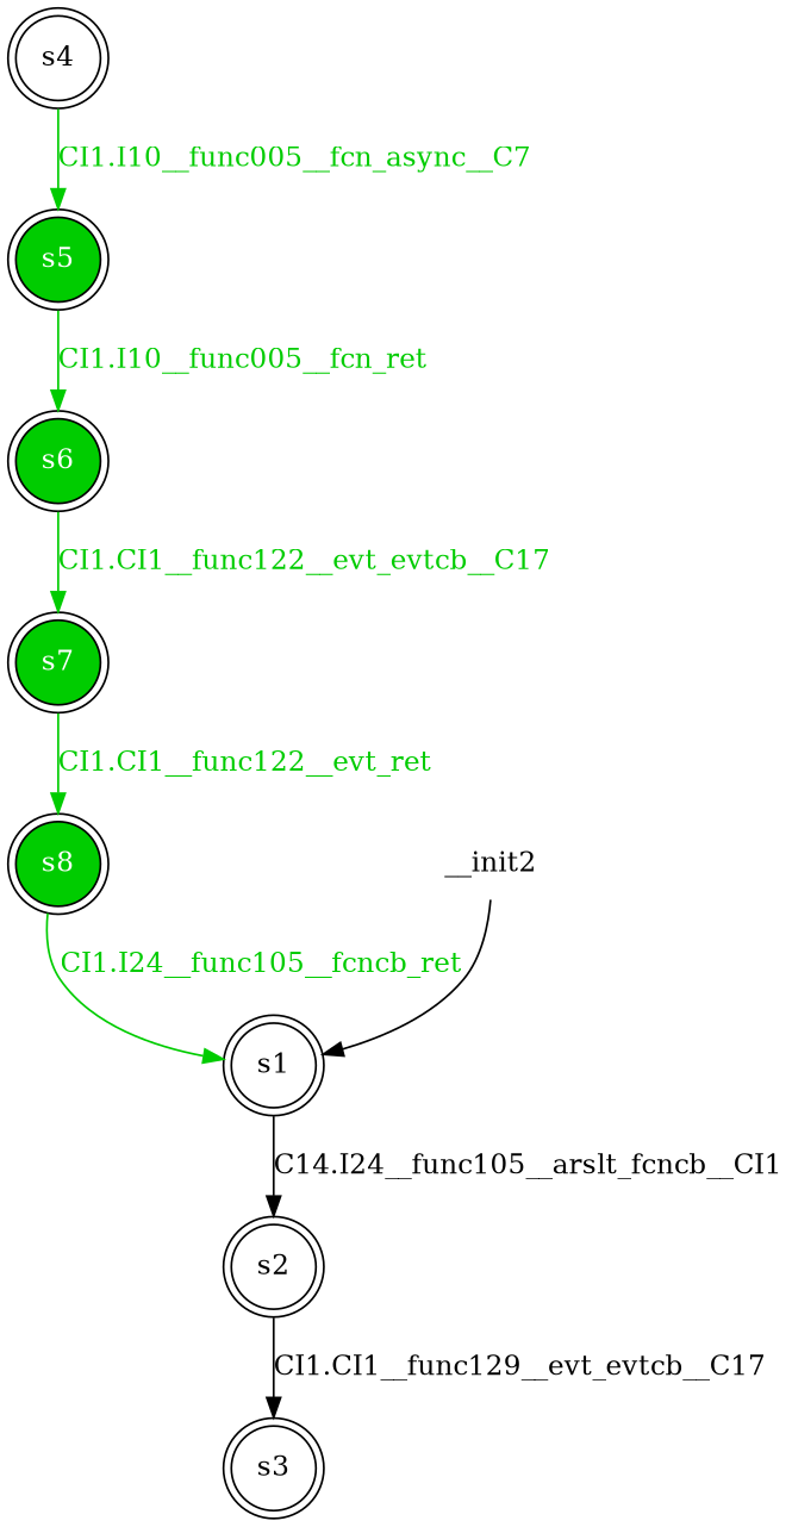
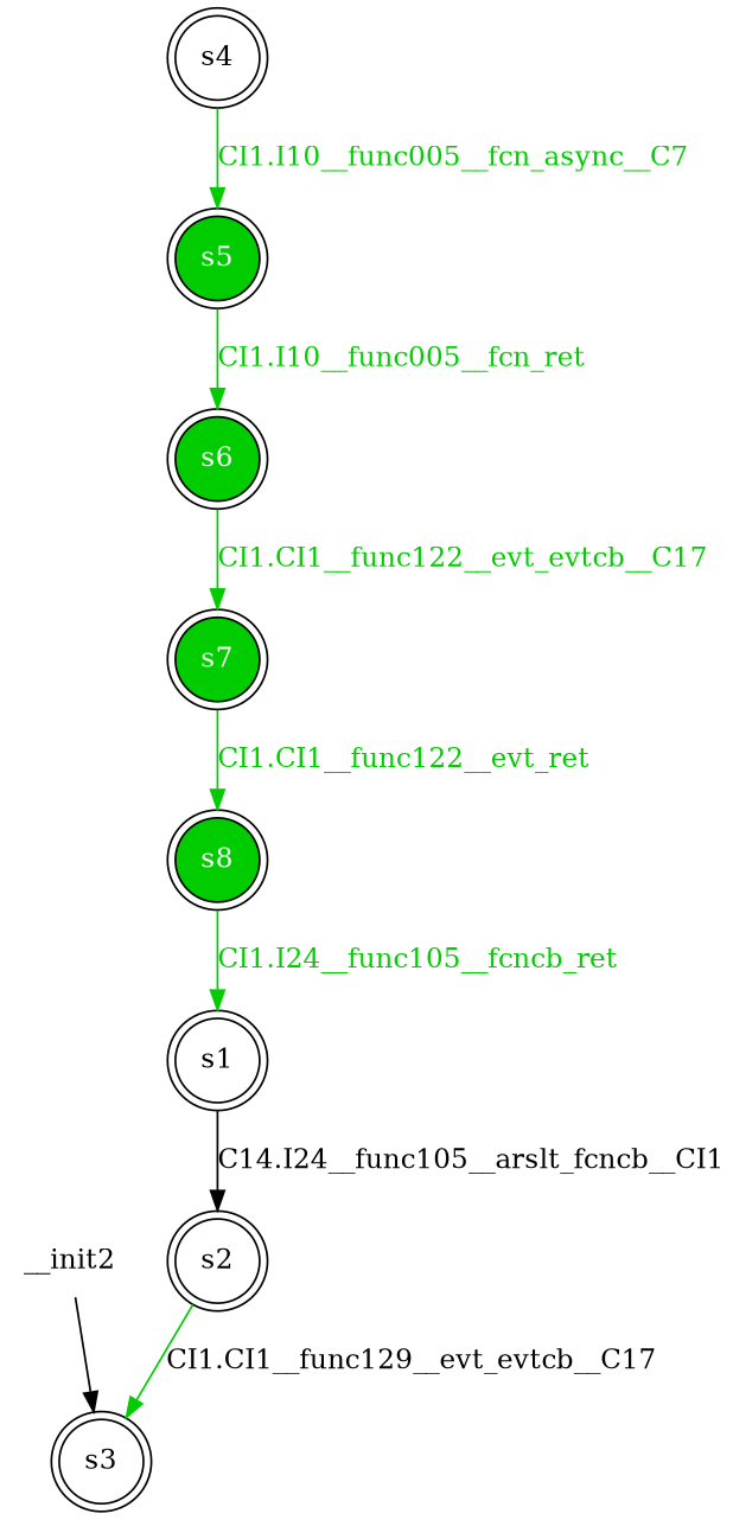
  digraph {
    node [shape=doublecircle]
    edge [color="#00cc00"]
    n1 [label=<s1>]
    n2 [label=<s2>]
    n3 [label=<s3>]
    n4 [label=<s4>]
    n5 [fillcolor="#00cc00" fontcolor="#ffffff" label=<s5> style=filled]
    n6 [fillcolor="#00cc00" fontcolor="#ffffff" label=<s6> style=filled]
    n7 [fillcolor="#00cc00" fontcolor="#ffffff" label=<s7> style=filled]
    n8 [fillcolor="#00cc00" fontcolor="#ffffff" label=<s8> style=filled]
    n9 [label=__init2 shape=none]
    n1 -> n2 [label=<<font color="#000000">C14.I24__func105__arslt_fcncb__CI1</font>> color=""]
-   n2 -> n3 [label=<<font color="#000000">CI1.CI1__func129__evt_evtcb__C17</font>> color=""]
+   n2 -> n3 [label=<<font color="#000000">CI1.CI1__func129__evt_evtcb__C17</font>>]
    n4 -> n5 [label=<<font color="#00cc00">CI1.I10__func005__fcn_async__C7</font>>]
    n5 -> n6 [label=<<font color="#00cc00">CI1.I10__func005__fcn_ret</font>>]
    n6 -> n7 [label=<<font color="#00cc00">CI1.CI1__func122__evt_evtcb__C17</font>>]
    n7 -> n8 [label=<<font color="#00cc00">CI1.CI1__func122__evt_ret</font>>]
    n8 -> n1 [label=<<font color="#00cc00">CI1.I24__func105__fcncb_ret</font>>]
-   n9 -> n1 [color=""]
+   n9 -> n3 [color=""]
  }
